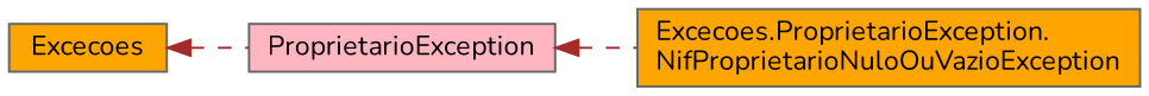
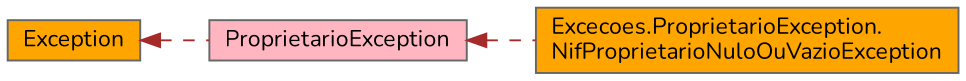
  digraph {
    rankdir=LR
    fontname=Nunito
    node [color=gray40 fillcolor=orange fontname=Nunito fontsize=12 shape=box style=filled]
    edge [color=brown dir=back fontname=Nunito fontsize=12 labelfontname=Helvetica labelfontsize=10 style=dashed]
    n1 [fontcolor=black height=0.2 label="Excecoes.ProprietarioException.\lNifProprietarioNuloOuVazioException" width=0.4]
    n2 [fillcolor=lightpink height=0.2 label=ProprietarioException width=0.4]
-   n3 [height=0.2 label=Excecoes width=0.4]
+   n3 [height=0.2 label=Exception width=0.4]
    n2 -> n1
    n3 -> n2
  }
